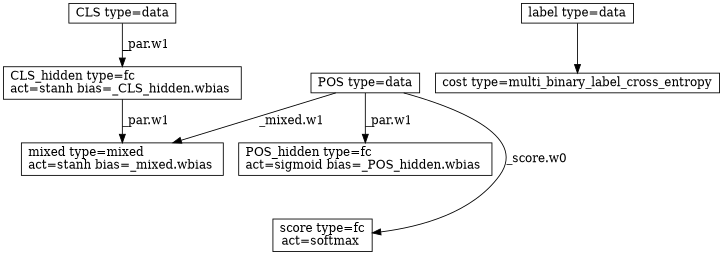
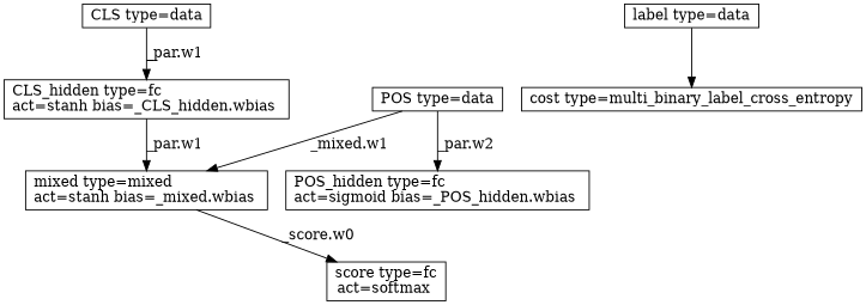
  digraph {
    node [shape=box]
    n1 [height=0.25 label="CLS type=data" width=0.375]
    n2 [height=0.25 label="CLS_hidden type=fc\lact=stanh bias=_CLS_hidden.wbias " width=0.375]
    n3 [height=0.25 label="mixed type=mixed\lact=stanh bias=_mixed.wbias " width=0.375]
    n4 [height=0.25 label="POS type=data" width=0.375]
    n5 [height=0.25 label="POS_hidden type=fc\lact=sigmoid bias=_POS_hidden.wbias " width=0.375]
    n6 [height=0.25 label="score type=fc\lact=softmax " width=0.375]
    n7 [height=0.25 label="cost type=multi_binary_label_cross_entropy" width=0.375]
    n8 [height=0.25 label="label type=data" width=0.375]
    n1 -> n2 [label="_par.w1"]
    n2 -> n3 [label="_par.w1"]
-   n4 -> n6 [label="_score.w0"]
+   n3 -> n6 [label="_score.w0"]
    n4 -> n3 [label="_mixed.w1"]
-   n4 -> n5 [label="_par.w1"]
+   n4 -> n5 [label="_par.w2"]
    n8 -> n7
  }
